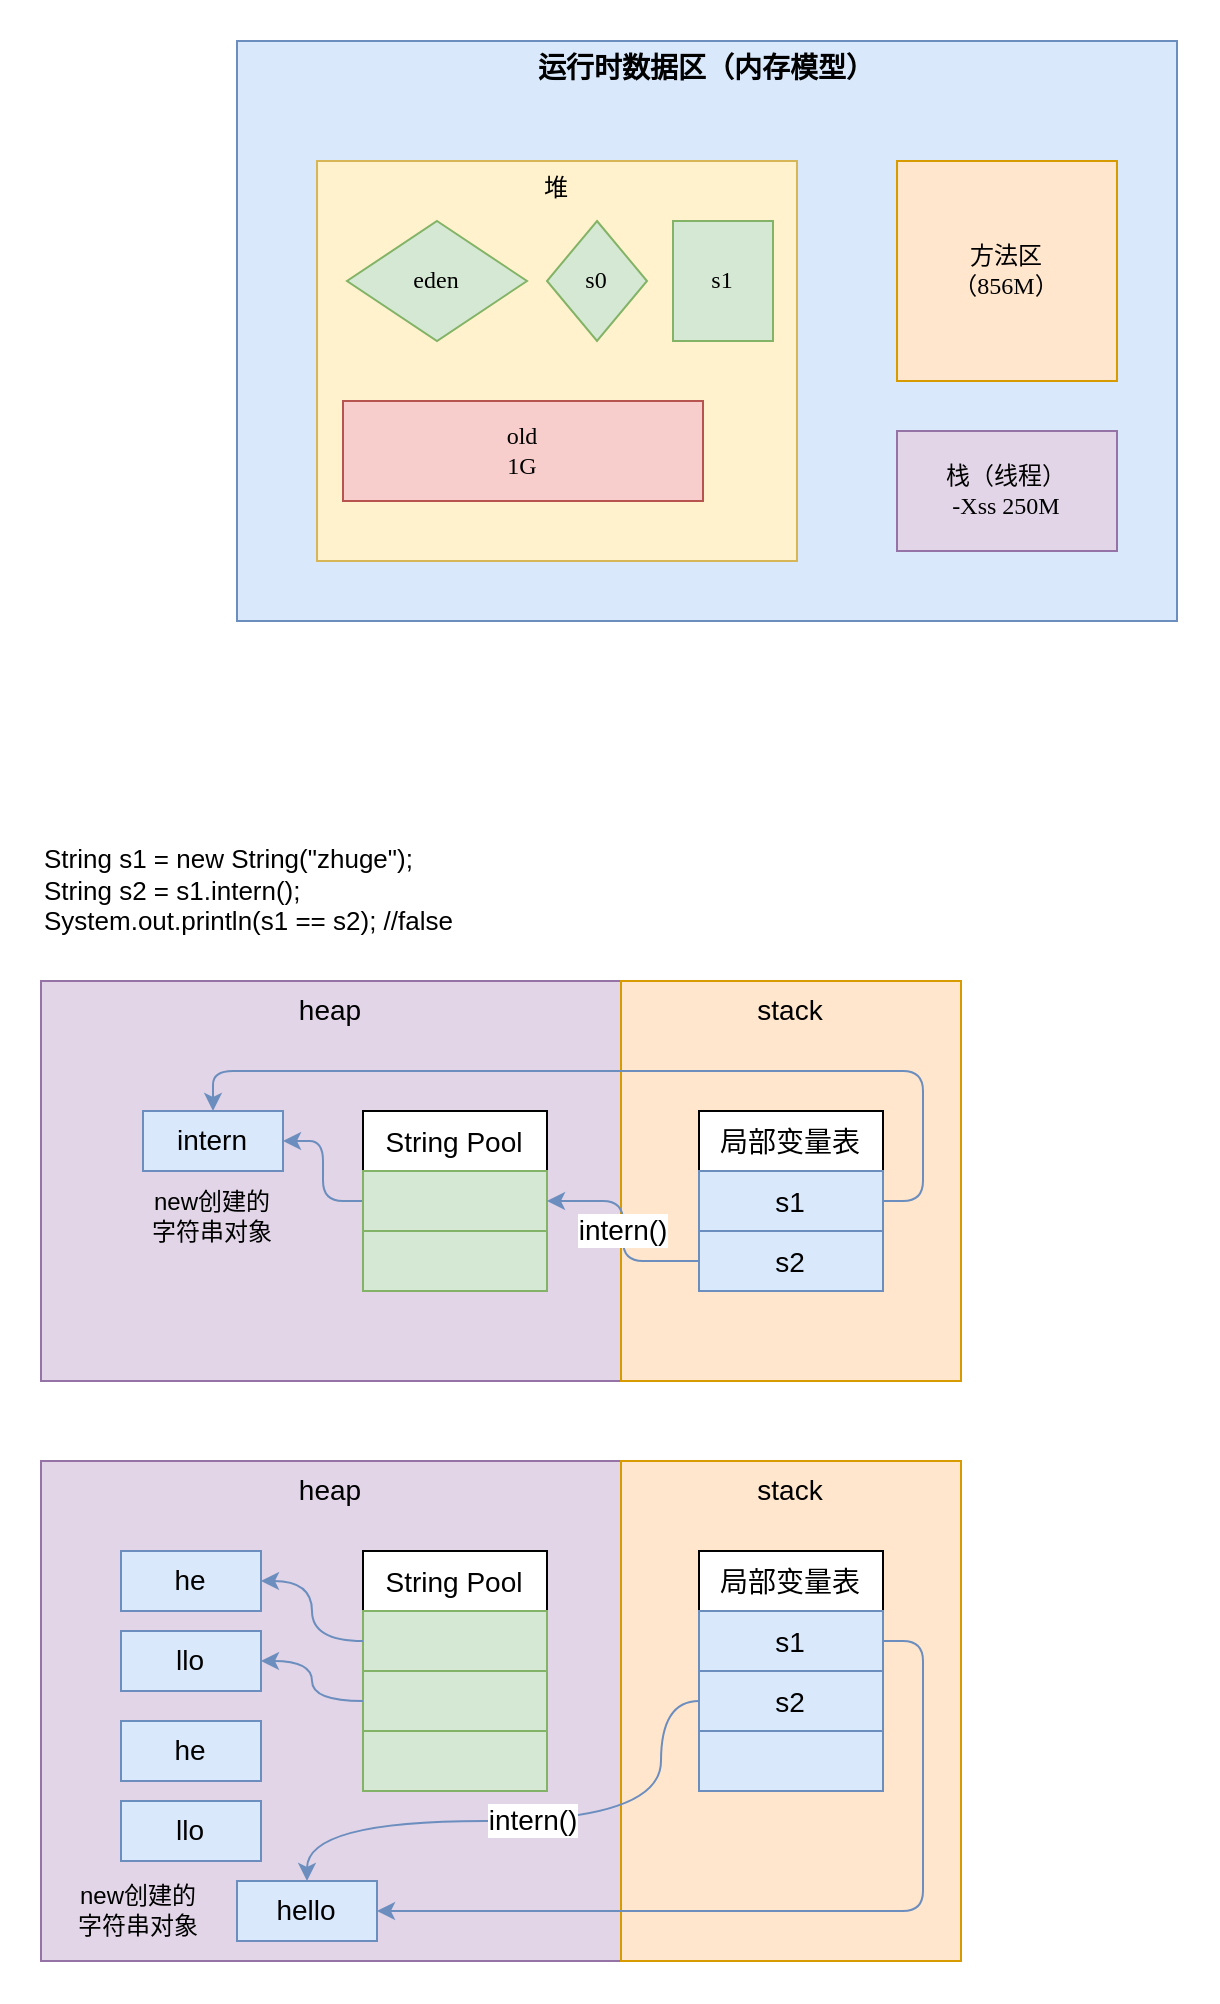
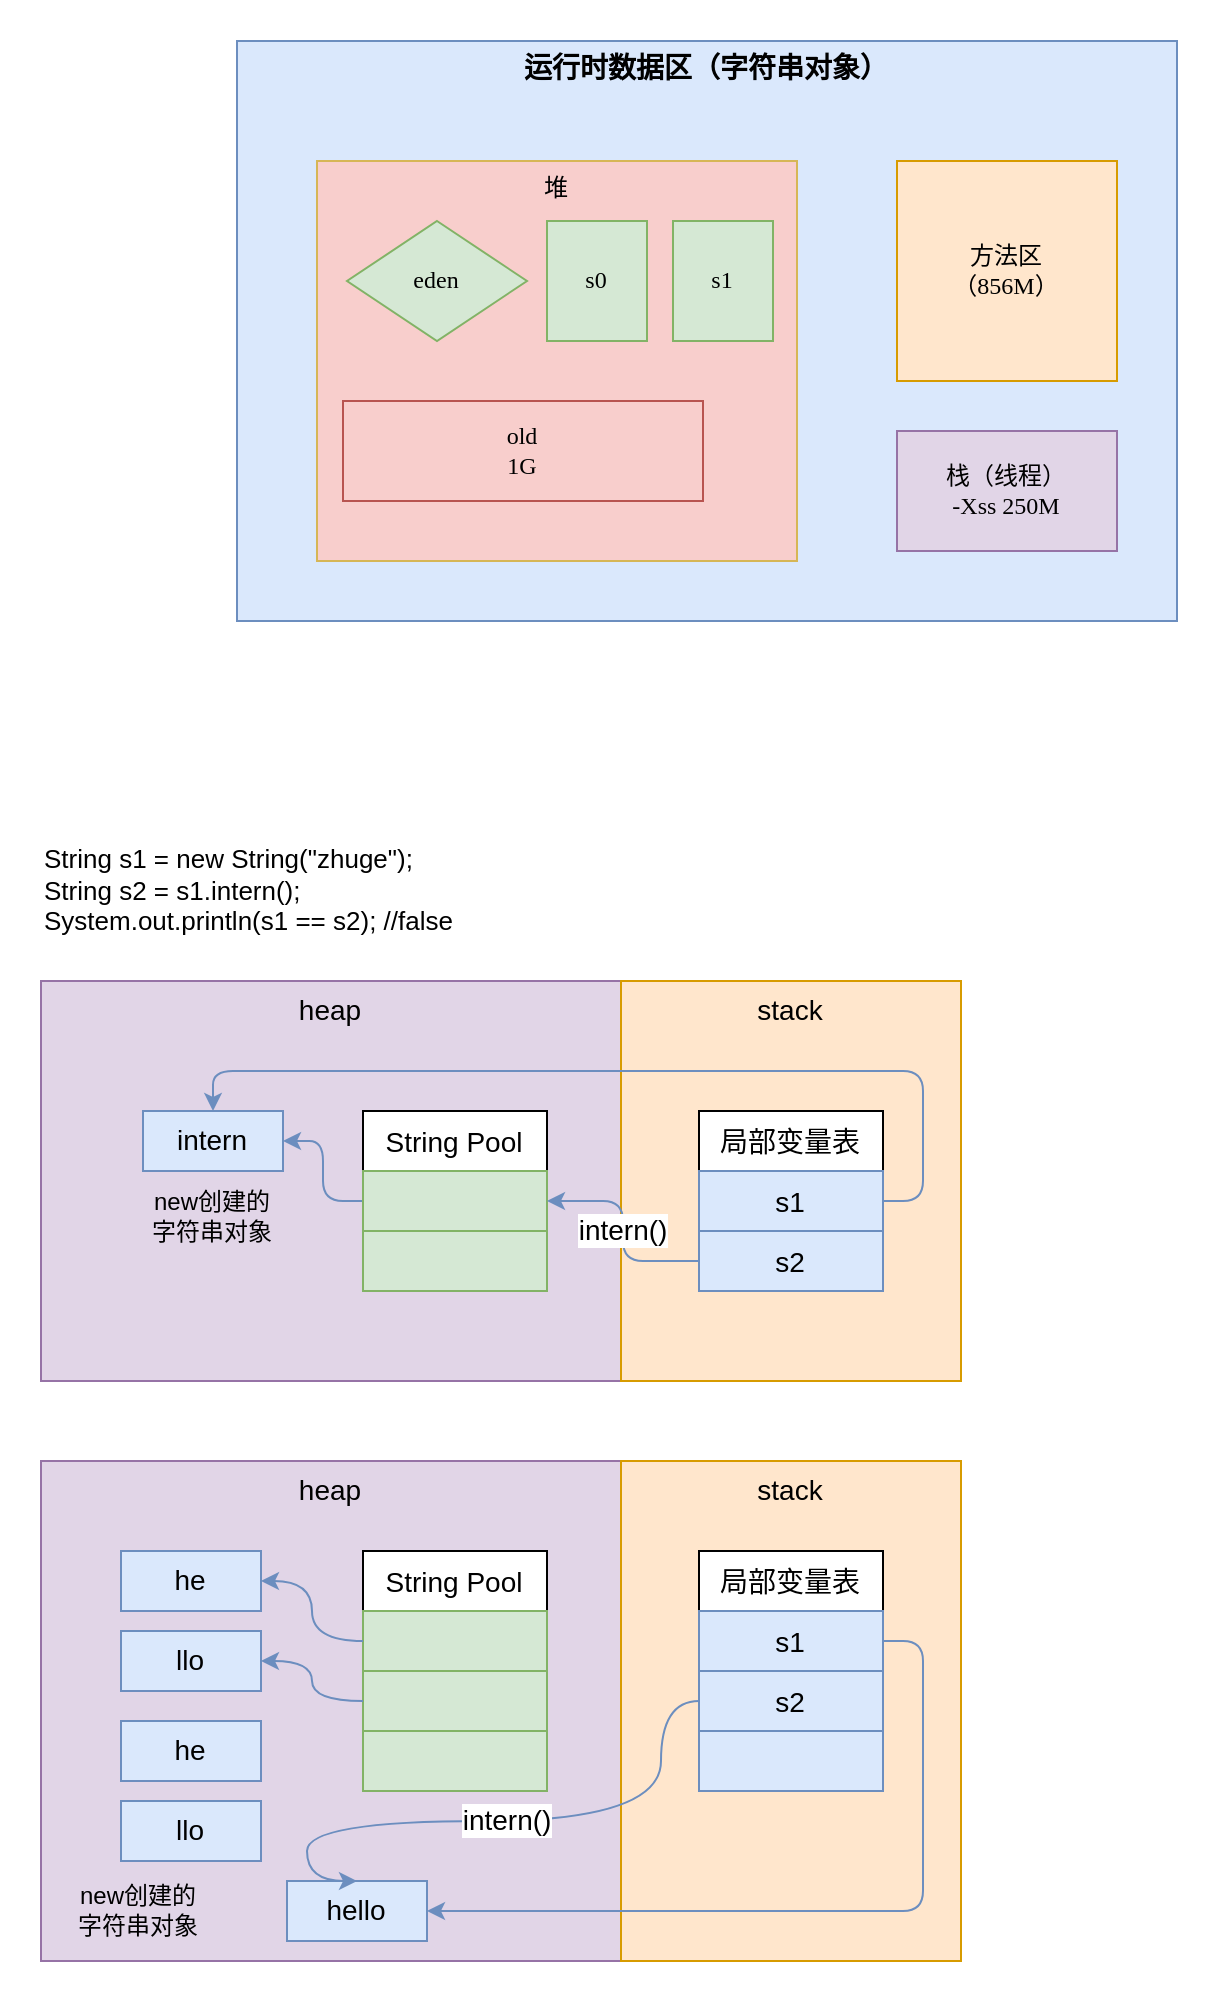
  <mxCell id="0" />
  <mxCell id="1" parent="0" />
- <mxCell id="2" value="&lt;font style=&quot;font-size: 14px&quot;&gt;运行时数据区（内存模型）&lt;/font&gt;" style="rounded=0;whiteSpace=wrap;html=1;fillColor=#dae8fc;strokeColor=#6c8ebf;align=center;verticalAlign=top;fontStyle=1;fontFamily=Lucida Console;" parent="1" vertex="1"><mxGeometry x="118" y="20" width="470" height="290" as="geometry" /></mxCell>
- <mxCell id="3" value="堆" style="rounded=0;whiteSpace=wrap;html=1;verticalAlign=top;fillColor=#fff2cc;strokeColor=#d6b656;fontFamily=Lucida Console;" parent="1" vertex="1"><mxGeometry x="158" y="80" width="240" height="200" as="geometry" /></mxCell>
+ <mxCell id="2" value="&lt;font style=&quot;font-size: 14px&quot;&gt;运行时数据区（字符串对象）&lt;/font&gt;" style="rounded=0;whiteSpace=wrap;html=1;fillColor=#dae8fc;strokeColor=#6c8ebf;align=center;verticalAlign=top;fontStyle=1;fontFamily=Lucida Console;" parent="1" vertex="1"><mxGeometry x="118" y="20" width="470" height="290" as="geometry" /></mxCell>
+ <mxCell id="3" value="堆" style="rounded=0;whiteSpace=wrap;html=1;verticalAlign=top;fillColor=#f8cecc;strokeColor=#d6b656;fontFamily=Lucida Console;" parent="1" vertex="1"><mxGeometry x="158" y="80" width="240" height="200" as="geometry" /></mxCell>
  <mxCell id="4" value="方法区&lt;br&gt;（856M）" style="whiteSpace=wrap;html=1;aspect=fixed;verticalAlign=middle;fillColor=#ffe6cc;strokeColor=#d79b00;fontFamily=Lucida Console;" parent="1" vertex="1"><mxGeometry x="448" y="80" width="110" height="110" as="geometry" /></mxCell>
  <mxCell id="5" value="栈（线程）&lt;br&gt;-Xss 250M" style="rounded=0;whiteSpace=wrap;html=1;verticalAlign=middle;fillColor=#e1d5e7;strokeColor=#9673a6;fontFamily=Lucida Console;" parent="1" vertex="1"><mxGeometry x="448" y="215" width="110" height="60" as="geometry" /></mxCell>
  <mxCell id="6" value="eden&lt;br&gt;" style="rhombus;whiteSpace=wrap;html=1;fillColor=#d5e8d4;strokeColor=#82b366;fontFamily=Lucida Console;" parent="1" vertex="1"><mxGeometry x="173" y="110" width="90" height="60" as="geometry" /></mxCell>
- <mxCell id="7" value="s0" style="rhombus;whiteSpace=wrap;html=1;fillColor=#d5e8d4;strokeColor=#82b366;fontFamily=Lucida Console;" parent="1" vertex="1"><mxGeometry x="273" y="110" width="50" height="60" as="geometry" /></mxCell>
+ <mxCell id="7" value="s0" style="rounded=0;whiteSpace=wrap;html=1;fillColor=#d5e8d4;strokeColor=#82b366;fontFamily=Lucida Console;" parent="1" vertex="1"><mxGeometry x="273" y="110" width="50" height="60" as="geometry" /></mxCell>
  <mxCell id="8" value="s1" style="rounded=0;whiteSpace=wrap;html=1;fillColor=#d5e8d4;strokeColor=#82b366;fontFamily=Lucida Console;" parent="1" vertex="1"><mxGeometry x="336" y="110" width="50" height="60" as="geometry" /></mxCell>
  <mxCell id="9" value="old&lt;br&gt;1G" style="whiteSpace=wrap;html=1;fillColor=#f8cecc;strokeColor=#b85450;fontFamily=Lucida Console;" parent="1" vertex="1"><mxGeometry x="171" y="200" width="180" height="50" as="geometry" /></mxCell>
  <mxCell id="10" value="heap" style="rounded=0;whiteSpace=wrap;html=1;align=center;verticalAlign=top;fontSize=14;fillColor=#e1d5e7;strokeColor=#9673a6;" vertex="1" parent="1"><mxGeometry x="20" y="490" width="290" height="200" as="geometry" /></mxCell>
  <mxCell id="11" value="stack" style="rounded=0;whiteSpace=wrap;html=1;verticalAlign=top;fontSize=14;fillColor=#ffe6cc;strokeColor=#d79b00;" vertex="1" parent="1"><mxGeometry x="310" y="490" width="170" height="200" as="geometry" /></mxCell>
  <mxCell id="12" value="局部变量表" style="swimlane;fontStyle=0;childLayout=stackLayout;horizontal=1;startSize=30;horizontalStack=0;resizeParent=1;resizeParentMax=0;resizeLast=0;collapsible=1;marginBottom=0;fontSize=14;" vertex="1" parent="1"><mxGeometry x="349" y="555" width="92" height="90" as="geometry" /></mxCell>
  <mxCell id="13" value="s1" style="text;strokeColor=#6c8ebf;fillColor=#dae8fc;align=center;verticalAlign=middle;spacingLeft=4;spacingRight=4;overflow=hidden;points=[[0,0.5],[1,0.5]];portConstraint=eastwest;rotatable=0;fontSize=14;" vertex="1" parent="12"><mxGeometry y="30" width="92" height="30" as="geometry" /></mxCell>
  <mxCell id="14" value="s2" style="text;strokeColor=#6c8ebf;fillColor=#dae8fc;align=center;verticalAlign=middle;spacingLeft=4;spacingRight=4;overflow=hidden;points=[[0,0.5],[1,0.5]];portConstraint=eastwest;rotatable=0;fontSize=14;" vertex="1" parent="12"><mxGeometry y="60" width="92" height="30" as="geometry" /></mxCell>
  <mxCell id="15" style="edgeStyle=orthogonalEdgeStyle;rounded=1;orthogonalLoop=1;jettySize=auto;html=1;exitX=0;exitY=0.5;exitDx=0;exitDy=0;fontSize=14;fillColor=#dae8fc;strokeColor=#6c8ebf;" edge="1" parent="1" source="16" target="19"><mxGeometry relative="1" as="geometry" /></mxCell>
  <mxCell id="16" value="String Pool" style="swimlane;fontStyle=0;childLayout=stackLayout;horizontal=1;startSize=30;horizontalStack=0;resizeParent=1;resizeParentMax=0;resizeLast=0;collapsible=1;marginBottom=0;fontSize=14;" vertex="1" parent="1"><mxGeometry x="181" y="555" width="92" height="90" as="geometry" /></mxCell>
  <mxCell id="17" value="" style="text;strokeColor=#82b366;fillColor=#d5e8d4;align=center;verticalAlign=middle;spacingLeft=4;spacingRight=4;overflow=hidden;points=[[0,0.5],[1,0.5]];portConstraint=eastwest;rotatable=0;fontSize=14;" vertex="1" parent="16"><mxGeometry y="30" width="92" height="30" as="geometry" /></mxCell>
  <mxCell id="18" value=" " style="text;strokeColor=#82b366;fillColor=#d5e8d4;align=center;verticalAlign=middle;spacingLeft=4;spacingRight=4;overflow=hidden;points=[[0,0.5],[1,0.5]];portConstraint=eastwest;rotatable=0;fontSize=14;" vertex="1" parent="16"><mxGeometry y="60" width="92" height="30" as="geometry" /></mxCell>
  <mxCell id="19" value="intern" style="rounded=0;whiteSpace=wrap;html=1;fontSize=14;fillColor=#dae8fc;strokeColor=#6c8ebf;" vertex="1" parent="1"><mxGeometry x="71" y="555" width="70" height="30" as="geometry" /></mxCell>
  <mxCell id="20" style="edgeStyle=orthogonalEdgeStyle;rounded=1;orthogonalLoop=1;jettySize=auto;html=1;exitX=1;exitY=0.5;exitDx=0;exitDy=0;entryX=0.5;entryY=0;entryDx=0;entryDy=0;fontSize=14;fillColor=#dae8fc;strokeColor=#6c8ebf;" edge="1" parent="1" source="13" target="19"><mxGeometry relative="1" as="geometry" /></mxCell>
  <mxCell id="21" value="intern()" style="edgeStyle=orthogonalEdgeStyle;orthogonalLoop=1;jettySize=auto;html=1;exitX=0;exitY=0.5;exitDx=0;exitDy=0;fontSize=14;fillColor=#dae8fc;strokeColor=#6c8ebf;entryX=1;entryY=0.5;entryDx=0;entryDy=0;rounded=1;" edge="1" parent="1" source="14" target="16"><mxGeometry relative="1" as="geometry"><mxPoint x="426" y="610" as="sourcePoint" /><mxPoint x="125" y="725" as="targetPoint" /></mxGeometry></mxCell>
  <mxCell id="22" value="heap" style="rounded=0;whiteSpace=wrap;html=1;align=center;verticalAlign=top;fontSize=14;fillColor=#e1d5e7;strokeColor=#9673a6;" vertex="1" parent="1"><mxGeometry x="20" y="730" width="290" height="250" as="geometry" /></mxCell>
  <mxCell id="23" value="stack" style="rounded=0;whiteSpace=wrap;html=1;verticalAlign=top;fontSize=14;fillColor=#ffe6cc;strokeColor=#d79b00;" vertex="1" parent="1"><mxGeometry x="310" y="730" width="170" height="250" as="geometry" /></mxCell>
  <mxCell id="24" value="局部变量表" style="swimlane;fontStyle=0;childLayout=stackLayout;horizontal=1;startSize=30;horizontalStack=0;resizeParent=1;resizeParentMax=0;resizeLast=0;collapsible=1;marginBottom=0;fontSize=14;" vertex="1" parent="1"><mxGeometry x="349" y="775" width="92" height="120" as="geometry" /></mxCell>
  <mxCell id="25" value="s1" style="text;strokeColor=#6c8ebf;fillColor=#dae8fc;align=center;verticalAlign=middle;spacingLeft=4;spacingRight=4;overflow=hidden;points=[[0,0.5],[1,0.5]];portConstraint=eastwest;rotatable=0;fontSize=14;" vertex="1" parent="24"><mxGeometry y="30" width="92" height="30" as="geometry" /></mxCell>
  <mxCell id="26" value="s2" style="text;strokeColor=#6c8ebf;fillColor=#dae8fc;align=center;verticalAlign=middle;spacingLeft=4;spacingRight=4;overflow=hidden;points=[[0,0.5],[1,0.5]];portConstraint=eastwest;rotatable=0;fontSize=14;" vertex="1" parent="24"><mxGeometry y="60" width="92" height="30" as="geometry" /></mxCell>
  <mxCell id="27" style="text;strokeColor=#6c8ebf;fillColor=#dae8fc;align=center;verticalAlign=middle;spacingLeft=4;spacingRight=4;overflow=hidden;points=[[0,0.5],[1,0.5]];portConstraint=eastwest;rotatable=0;fontSize=14;" vertex="1" parent="24"><mxGeometry y="90" width="92" height="30" as="geometry" /></mxCell>
  <mxCell id="28" value="String Pool" style="swimlane;fontStyle=0;childLayout=stackLayout;horizontal=1;startSize=30;horizontalStack=0;resizeParent=1;resizeParentMax=0;resizeLast=0;collapsible=1;marginBottom=0;fontSize=14;" vertex="1" parent="1"><mxGeometry x="181" y="775" width="92" height="120" as="geometry" /></mxCell>
  <mxCell id="29" value="" style="text;strokeColor=#82b366;fillColor=#d5e8d4;align=center;verticalAlign=middle;spacingLeft=4;spacingRight=4;overflow=hidden;points=[[0,0.5],[1,0.5]];portConstraint=eastwest;rotatable=0;fontSize=14;" vertex="1" parent="28"><mxGeometry y="30" width="92" height="30" as="geometry" /></mxCell>
  <mxCell id="30" value="" style="text;strokeColor=#82b366;fillColor=#d5e8d4;align=center;verticalAlign=middle;spacingLeft=4;spacingRight=4;overflow=hidden;points=[[0,0.5],[1,0.5]];portConstraint=eastwest;rotatable=0;fontSize=14;" vertex="1" parent="28"><mxGeometry y="60" width="92" height="30" as="geometry" /></mxCell>
  <mxCell id="31" style="text;strokeColor=#82b366;fillColor=#d5e8d4;align=center;verticalAlign=middle;spacingLeft=4;spacingRight=4;overflow=hidden;points=[[0,0.5],[1,0.5]];portConstraint=eastwest;rotatable=0;fontSize=14;" vertex="1" parent="28"><mxGeometry y="90" width="92" height="30" as="geometry" /></mxCell>
  <mxCell id="32" value="he" style="rounded=0;whiteSpace=wrap;html=1;fontSize=14;fillColor=#dae8fc;strokeColor=#6c8ebf;" vertex="1" parent="1"><mxGeometry x="60" y="775" width="70" height="30" as="geometry" /></mxCell>
  <mxCell id="33" value="llo" style="rounded=0;whiteSpace=wrap;html=1;fontSize=14;fillColor=#dae8fc;strokeColor=#6c8ebf;" vertex="1" parent="1"><mxGeometry x="60" y="815" width="70" height="30" as="geometry" /></mxCell>
- <mxCell id="34" value="hello" style="rounded=0;whiteSpace=wrap;html=1;fontSize=14;fillColor=#dae8fc;strokeColor=#6c8ebf;" vertex="1" parent="1"><mxGeometry x="118" y="940" width="70" height="30" as="geometry" /></mxCell>
+ <mxCell id="34" value="hello" style="rounded=0;whiteSpace=wrap;html=1;fontSize=14;fillColor=#dae8fc;strokeColor=#6c8ebf;" vertex="1" parent="1"><mxGeometry x="143" y="940" width="70" height="30" as="geometry" /></mxCell>
  <mxCell id="35" style="edgeStyle=orthogonalEdgeStyle;rounded=1;orthogonalLoop=1;jettySize=auto;html=1;exitX=1;exitY=0.5;exitDx=0;exitDy=0;entryX=1;entryY=0.5;entryDx=0;entryDy=0;fontSize=14;fillColor=#dae8fc;strokeColor=#6c8ebf;" edge="1" parent="1" source="25" target="34"><mxGeometry relative="1" as="geometry" /></mxCell>
  <mxCell id="36" style="edgeStyle=orthogonalEdgeStyle;orthogonalLoop=1;jettySize=auto;html=1;exitX=0;exitY=0.5;exitDx=0;exitDy=0;entryX=1;entryY=0.5;entryDx=0;entryDy=0;fontSize=14;fillColor=#dae8fc;strokeColor=#6c8ebf;curved=1;" edge="1" parent="1" source="29" target="32"><mxGeometry relative="1" as="geometry" /></mxCell>
  <mxCell id="37" style="edgeStyle=orthogonalEdgeStyle;orthogonalLoop=1;jettySize=auto;html=1;exitX=0;exitY=0.5;exitDx=0;exitDy=0;entryX=1;entryY=0.5;entryDx=0;entryDy=0;fontSize=14;fillColor=#dae8fc;strokeColor=#6c8ebf;curved=1;" edge="1" parent="1" source="30" target="33"><mxGeometry relative="1" as="geometry" /></mxCell>
  <mxCell id="38" value="he" style="rounded=0;whiteSpace=wrap;html=1;fontSize=14;fillColor=#dae8fc;strokeColor=#6c8ebf;" vertex="1" parent="1"><mxGeometry x="60" y="860" width="70" height="30" as="geometry" /></mxCell>
  <mxCell id="39" value="llo" style="rounded=0;whiteSpace=wrap;html=1;fontSize=14;fillColor=#dae8fc;strokeColor=#6c8ebf;" vertex="1" parent="1"><mxGeometry x="60" y="900" width="70" height="30" as="geometry" /></mxCell>
  <mxCell id="40" value="intern()" style="edgeStyle=orthogonalEdgeStyle;orthogonalLoop=1;jettySize=auto;html=1;fontSize=14;fillColor=#dae8fc;strokeColor=#6c8ebf;exitX=0;exitY=0.5;exitDx=0;exitDy=0;entryX=0.5;entryY=0;entryDx=0;entryDy=0;curved=1;" edge="1" parent="1" source="26" target="34"><mxGeometry relative="1" as="geometry"><mxPoint x="350" y="850" as="sourcePoint" /><mxPoint x="280" y="880" as="targetPoint" /><Array as="points"><mxPoint x="330" y="850" /><mxPoint x="330" y="910" /><mxPoint x="153" y="910" /></Array></mxGeometry></mxCell>
  <mxCell id="41" value="new创建的&lt;br&gt;字符串对象" style="text;html=1;strokeColor=none;fillColor=none;align=center;verticalAlign=middle;whiteSpace=wrap;rounded=0;fontSize=12;" vertex="1" parent="1"><mxGeometry x="30" y="940" width="78" height="30" as="geometry" /></mxCell>
  <mxCell id="42" value="new创建的&lt;br&gt;字符串对象" style="text;html=1;strokeColor=none;fillColor=none;align=center;verticalAlign=middle;whiteSpace=wrap;rounded=0;fontSize=12;" vertex="1" parent="1"><mxGeometry x="67" y="593" width="78" height="30" as="geometry" /></mxCell>
  <mxCell id="43" value="&lt;div style=&quot;font-size: 13px;&quot;&gt;String s1 =&amp;nbsp;new&amp;nbsp;String(&quot;zhuge&quot;);   &lt;br style=&quot;font-size: 13px;&quot;&gt;String s2 = s1.intern();&lt;br style=&quot;font-size: 13px;&quot;&gt;System.out.println(s1 == s2);  //false&lt;br style=&quot;font-size: 13px;&quot;&gt;              &lt;/div&gt;" style="text;whiteSpace=wrap;html=1;fontSize=13;" vertex="1" parent="1"><mxGeometry x="20" y="415" width="240" height="60" as="geometry" /></mxCell>
